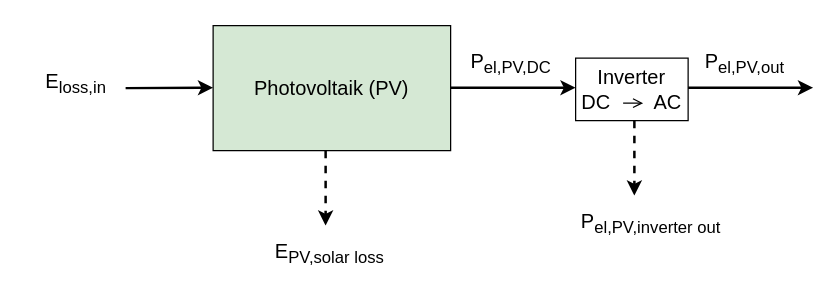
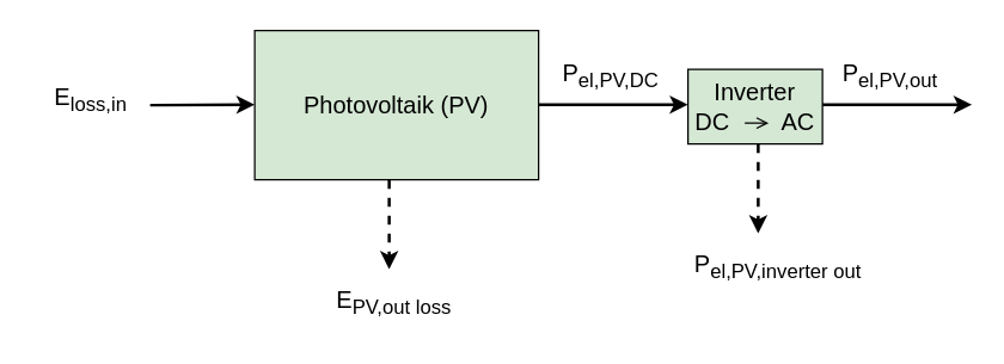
  <mxCell id="0" />
  <mxCell id="1" parent="0" />
  <mxCell id="2" value="" style="endArrow=classic;html=1;rounded=0;fontSize=16;strokeWidth=2;dashed=1;" parent="1" edge="1"><mxGeometry width="50" height="50" relative="1" as="geometry"><mxPoint x="260" y="120" as="sourcePoint" /><mxPoint x="260" y="180" as="targetPoint" /></mxGeometry></mxCell>
- <mxCell id="3" value="E&lt;sub&gt;PV,solar loss&lt;/sub&gt;" style="text;html=1;align=center;verticalAlign=middle;resizable=0;points=[];autosize=1;strokeColor=none;fillColor=none;fontSize=16;" parent="1" vertex="1"><mxGeometry x="208" y="182" width="110" height="40" as="geometry" /></mxCell>
+ <mxCell id="3" value="E&lt;sub&gt;PV,out loss&lt;/sub&gt;" style="text;html=1;align=center;verticalAlign=middle;resizable=0;points=[];autosize=1;strokeColor=none;fillColor=none;fontSize=16;" parent="1" vertex="1"><mxGeometry x="208" y="182" width="110" height="40" as="geometry" /></mxCell>
  <mxCell id="4" value="&lt;font style=&quot;font-size: 16px;&quot;&gt;Photovoltaik (PV)&lt;/font&gt;" style="rounded=0;whiteSpace=wrap;html=1;fillColor=#d5e8d4;" parent="1" vertex="1"><mxGeometry x="170" y="20" width="190" height="100" as="geometry" /></mxCell>
  <mxCell id="5" value="" style="endArrow=classic;html=1;rounded=0;fontSize=16;strokeWidth=2;" parent="1" edge="1"><mxGeometry width="50" height="50" relative="1" as="geometry"><mxPoint x="100" y="70" as="sourcePoint" /><mxPoint x="170" y="69.66" as="targetPoint" /></mxGeometry></mxCell>
  <mxCell id="6" value="E&lt;sub&gt;loss,in&lt;/sub&gt;" style="text;html=1;align=center;verticalAlign=middle;resizable=0;points=[];autosize=1;strokeColor=none;fillColor=none;fontSize=16;" parent="1" vertex="1"><mxGeometry x="20" y="46" width="80" height="40" as="geometry" /></mxCell>
  <mxCell id="7" value="" style="endArrow=classic;html=1;rounded=0;fontSize=16;strokeWidth=2;" parent="1" edge="1"><mxGeometry width="50" height="50" relative="1" as="geometry"><mxPoint x="360" y="69.66" as="sourcePoint" /><mxPoint x="460" y="69.66" as="targetPoint" /></mxGeometry></mxCell>
  <mxCell id="8" value="P&lt;sub&gt;el,PV,DC&lt;/sub&gt;" style="text;html=1;align=center;verticalAlign=middle;resizable=0;points=[];autosize=1;strokeColor=none;fillColor=none;fontSize=16;" parent="1" vertex="1"><mxGeometry x="363" y="30" width="90" height="40" as="geometry" /></mxCell>
- <mxCell id="9" value="&lt;span style=&quot;font-size: 16px;&quot;&gt;Inverter &lt;br&gt;DC&amp;nbsp; &amp;nbsp; &amp;nbsp; &amp;nbsp; AC&lt;/span&gt;" style="rounded=0;whiteSpace=wrap;html=1;" parent="1" vertex="1"><mxGeometry x="460" y="46" width="90" height="50" as="geometry" /></mxCell>
+ <mxCell id="9" value="&lt;span style=&quot;font-size: 16px;&quot;&gt;Inverter &lt;br&gt;DC&amp;nbsp; &amp;nbsp; &amp;nbsp; &amp;nbsp; AC&lt;/span&gt;" style="rounded=0;whiteSpace=wrap;html=1;fillColor=#d5e8d4;" parent="1" vertex="1"><mxGeometry x="460" y="46" width="90" height="50" as="geometry" /></mxCell>
  <mxCell id="10" value="" style="endArrow=classic;html=1;rounded=0;fontSize=16;strokeWidth=2;" parent="1" edge="1"><mxGeometry width="50" height="50" relative="1" as="geometry"><mxPoint x="550" y="69.66" as="sourcePoint" /><mxPoint x="650" y="69.66" as="targetPoint" /></mxGeometry></mxCell>
  <mxCell id="11" value="P&lt;sub&gt;el,PV,out&lt;/sub&gt;" style="text;html=1;align=center;verticalAlign=middle;resizable=0;points=[];autosize=1;strokeColor=none;fillColor=none;fontSize=16;" parent="1" vertex="1"><mxGeometry x="550" y="30" width="90" height="40" as="geometry" /></mxCell>
  <mxCell id="12" value="" style="endArrow=classic;html=1;rounded=0;fontSize=16;strokeWidth=2;dashed=1;" parent="1" edge="1"><mxGeometry width="50" height="50" relative="1" as="geometry"><mxPoint x="507" y="96" as="sourcePoint" /><mxPoint x="507" y="156" as="targetPoint" /></mxGeometry></mxCell>
  <mxCell id="13" value="P&lt;sub&gt;el,PV,inverter out&lt;/sub&gt;" style="text;html=1;align=center;verticalAlign=middle;resizable=0;points=[];autosize=1;strokeColor=none;fillColor=none;fontSize=16;" parent="1" vertex="1"><mxGeometry x="450" y="158" width="140" height="40" as="geometry" /></mxCell>
  <mxCell id="14" value="" style="endArrow=open;html=1;rounded=0;endFill=0;" parent="1" edge="1"><mxGeometry width="50" height="50" relative="1" as="geometry"><mxPoint x="498" y="82" as="sourcePoint" /><mxPoint x="514" y="82" as="targetPoint" /></mxGeometry></mxCell>
